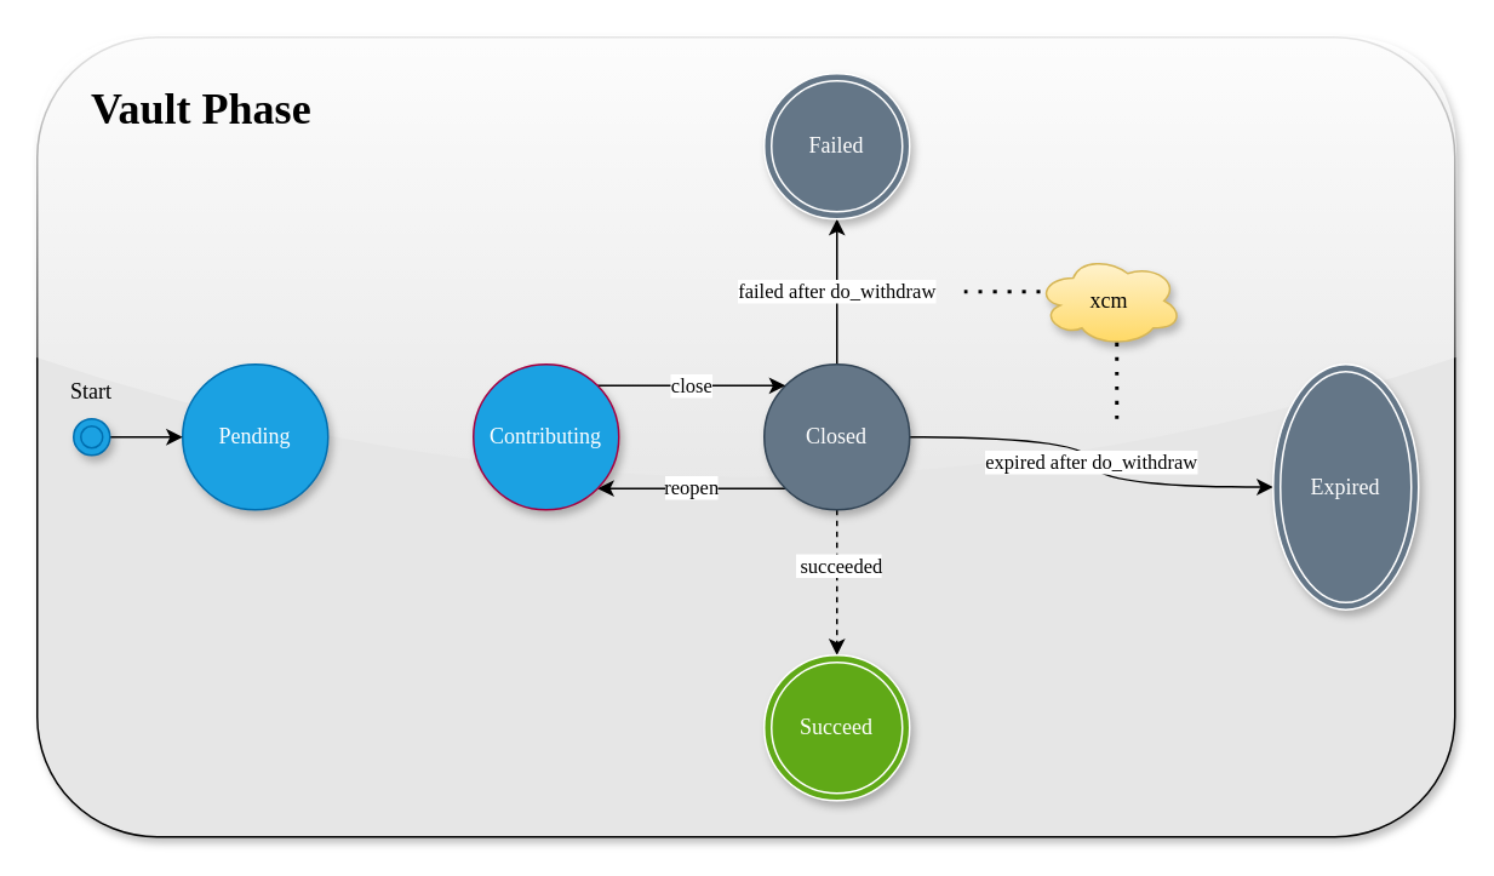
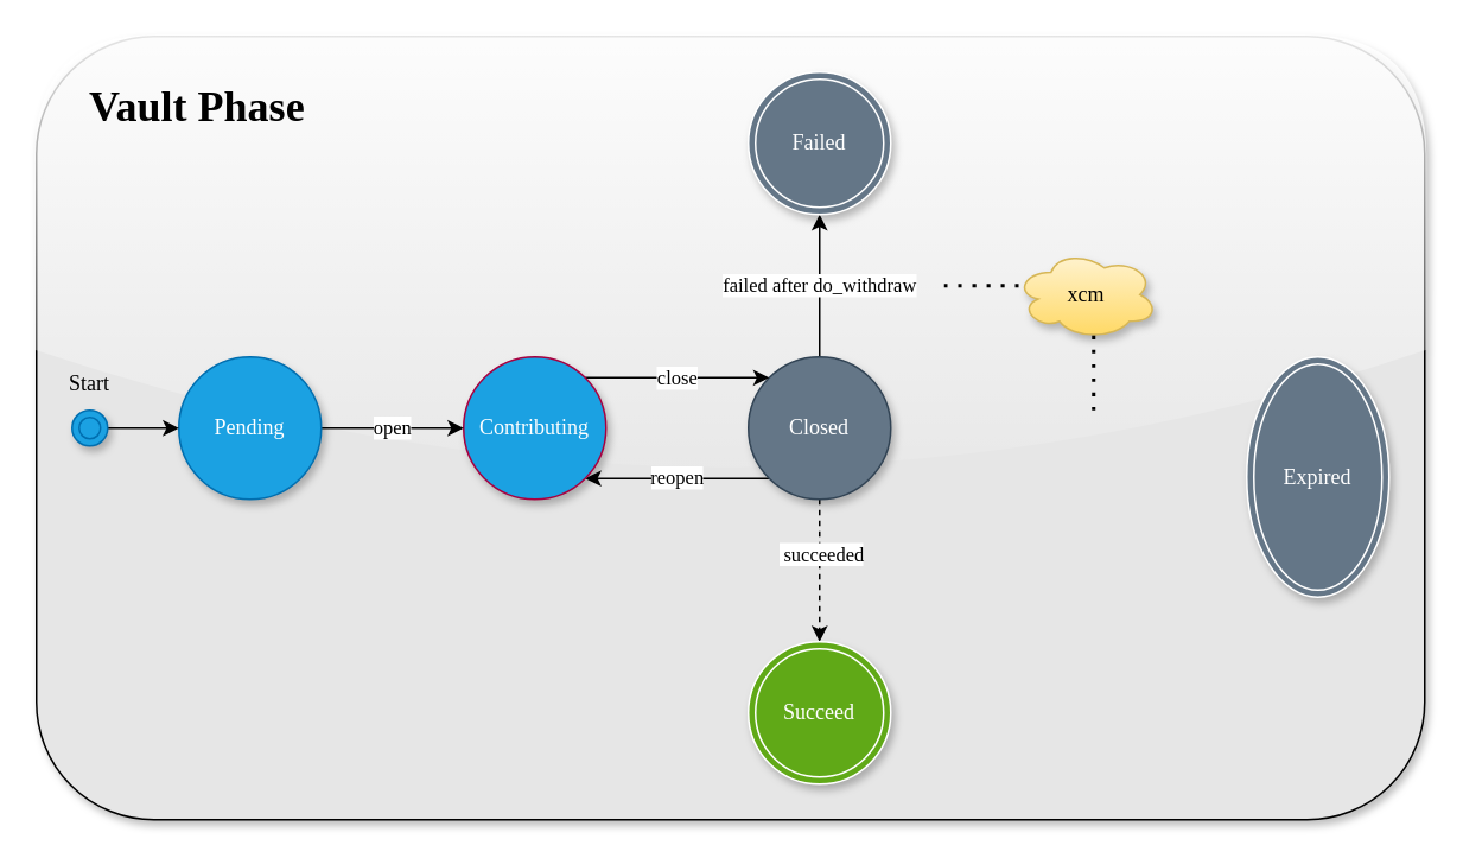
  <mxCell id="0" />
  <mxCell id="1" parent="0" />
  <mxCell id="2" value="" style="rounded=1;whiteSpace=wrap;html=1;fontFamily=Comic Sans MS;strokeColor=default;glass=1;shadow=1;sketch=0;fillColor=#E6E6E6;" vertex="1" parent="1"><mxGeometry x="20" y="20" width="780" height="440" as="geometry" /></mxCell>
  <mxCell id="3" value="reopen" style="edgeStyle=orthogonalEdgeStyle;rounded=0;orthogonalLoop=1;jettySize=auto;html=1;exitX=0;exitY=1;exitDx=0;exitDy=0;entryX=1;entryY=1;entryDx=0;entryDy=0;fontFamily=Comic Sans MS;" edge="1" parent="1" source="8" target="10"><mxGeometry relative="1" as="geometry" /></mxCell>
  <mxCell id="4" style="rounded=0;orthogonalLoop=1;jettySize=auto;html=1;exitX=0.5;exitY=1;exitDx=0;exitDy=0;entryX=0.5;entryY=0;entryDx=0;entryDy=0;fontFamily=Comic Sans MS;dashed=1;" edge="1" parent="1" source="8" target="16"><mxGeometry relative="1" as="geometry"><mxPoint x="460" y="360" as="targetPoint" /></mxGeometry></mxCell>
  <mxCell id="5" value="&amp;nbsp;succeeded" style="edgeLabel;html=1;align=center;verticalAlign=middle;resizable=0;points=[];fontFamily=Comic Sans MS;" vertex="1" connectable="0" parent="4"><mxGeometry x="-0.443" y="-9" relative="1" as="geometry"><mxPoint x="9" y="8" as="offset" /></mxGeometry></mxCell>
  <mxCell id="6" value="failed after do_withdraw" style="rounded=0;orthogonalLoop=1;jettySize=auto;html=1;exitX=0.5;exitY=0;exitDx=0;exitDy=0;fontFamily=Comic Sans MS;" edge="1" parent="1" source="8"><mxGeometry relative="1" as="geometry"><mxPoint x="460" y="120" as="targetPoint" /><mxPoint as="offset" /></mxGeometry></mxCell>
- <mxCell id="7" value="expired after do_withdraw" style="rounded=0;orthogonalLoop=1;jettySize=auto;html=1;exitX=1;exitY=0.5;exitDx=0;exitDy=0;entryX=0;entryY=0.5;entryDx=0;entryDy=0;edgeStyle=orthogonalEdgeStyle;curved=1;fontFamily=Comic Sans MS;" edge="1" parent="1" source="8" target="17"><mxGeometry relative="1" as="geometry"><mxPoint x="700" y="240" as="targetPoint" /><Array as="points" /><mxPoint as="offset" /></mxGeometry></mxCell>
  <mxCell id="8" value="Closed" style="ellipse;whiteSpace=wrap;html=1;aspect=fixed;fontFamily=Comic Sans MS;fillColor=#647687;fontColor=#ffffff;strokeColor=#314354;shadow=1;sketch=0;" vertex="1" parent="1"><mxGeometry x="420" y="200" width="80" height="80" as="geometry" /></mxCell>
  <mxCell id="9" value="close" style="edgeStyle=orthogonalEdgeStyle;curved=1;rounded=0;orthogonalLoop=1;jettySize=auto;html=1;exitX=1;exitY=0;exitDx=0;exitDy=0;entryX=0;entryY=0;entryDx=0;entryDy=0;fontFamily=Comic Sans MS;" edge="1" parent="1" source="10" target="8"><mxGeometry relative="1" as="geometry" /></mxCell>
  <mxCell id="10" value="Contributing" style="ellipse;whiteSpace=wrap;html=1;aspect=fixed;fontFamily=Comic Sans MS;fillColor=#1ba1e2;fontColor=#ffffff;strokeColor=#A50040;shadow=1;sketch=0;" vertex="1" parent="1"><mxGeometry x="260" y="200" width="80" height="80" as="geometry" /></mxCell>
+ <mxCell id="11" value="open" style="edgeStyle=orthogonalEdgeStyle;rounded=0;orthogonalLoop=1;jettySize=auto;html=1;exitX=1;exitY=0.5;exitDx=0;exitDy=0;entryX=0;entryY=0.5;entryDx=0;entryDy=0;fontFamily=Comic Sans MS;" edge="1" parent="1" source="12" target="10"><mxGeometry relative="1" as="geometry" /></mxCell>
  <mxCell id="12" value="Pending" style="ellipse;whiteSpace=wrap;html=1;aspect=fixed;fontFamily=Comic Sans MS;strokeColor=#006EAF;fillColor=#1ba1e2;fontColor=#ffffff;shadow=1;sketch=0;" vertex="1" parent="1"><mxGeometry x="100" y="200" width="80" height="80" as="geometry" /></mxCell>
  <mxCell id="13" style="edgeStyle=orthogonalEdgeStyle;curved=1;rounded=0;orthogonalLoop=1;jettySize=auto;html=1;exitX=1;exitY=0.5;exitDx=0;exitDy=0;entryX=0;entryY=0.5;entryDx=0;entryDy=0;fontFamily=Comic Sans MS;" edge="1" parent="1" source="14" target="12"><mxGeometry relative="1" as="geometry" /></mxCell>
  <mxCell id="14" value="" style="ellipse;shape=doubleEllipse;whiteSpace=wrap;html=1;aspect=fixed;fillColor=#1ba1e2;strokeColor=#006EAF;fontColor=#ffffff;fontFamily=Comic Sans MS;shadow=1;sketch=0;" vertex="1" parent="1"><mxGeometry x="40" y="230" width="20" height="20" as="geometry" /></mxCell>
  <mxCell id="15" value="Start" style="text;html=1;strokeColor=none;fillColor=none;align=center;verticalAlign=middle;whiteSpace=wrap;rounded=0;fontFamily=Comic Sans MS;" vertex="1" parent="1"><mxGeometry x="20" y="200" width="60" height="30" as="geometry" /></mxCell>
  <mxCell id="16" value="&lt;span style=&quot;color: rgb(255 , 255 , 255)&quot;&gt;Succeed&lt;/span&gt;" style="ellipse;shape=doubleEllipse;whiteSpace=wrap;html=1;aspect=fixed;shadow=1;glass=1;labelBorderColor=none;sketch=0;fontFamily=Comic Sans MS;strokeColor=#FFFFFF;fillColor=#60a917;fontColor=#ffffff;" vertex="1" parent="1"><mxGeometry x="420" y="360" width="80" height="80" as="geometry" /></mxCell>
  <mxCell id="17" value="&lt;span style=&quot;color: rgb(255 , 255 , 255)&quot;&gt;Expired&lt;/span&gt;" style="ellipse;shape=doubleEllipse;whiteSpace=wrap;html=1;aspect=fixed;shadow=1;glass=1;labelBorderColor=none;sketch=0;fontFamily=Comic Sans MS;strokeColor=#FFFFFF;fillColor=#647687;fontColor=#ffffff;" vertex="1" parent="1"><mxGeometry x="700" y="200" width="80" height="135" as="geometry" /></mxCell>
  <mxCell id="18" value="&lt;span style=&quot;color: rgb(255 , 255 , 255)&quot;&gt;Failed&lt;/span&gt;" style="ellipse;shape=doubleEllipse;whiteSpace=wrap;html=1;aspect=fixed;shadow=1;glass=1;labelBorderColor=none;sketch=0;fontFamily=Comic Sans MS;strokeColor=#FFFFFF;fillColor=#647687;fontColor=#ffffff;" vertex="1" parent="1"><mxGeometry x="420" y="40" width="80" height="80" as="geometry" /></mxCell>
  <mxCell id="19" value="Vault Phase" style="text;strokeColor=none;fillColor=none;html=1;fontSize=24;fontStyle=1;verticalAlign=middle;align=center;shadow=0;glass=1;labelBorderColor=none;sketch=0;fontFamily=Comic Sans MS;" vertex="1" parent="1"><mxGeometry x="60" y="40" width="100" height="40" as="geometry" /></mxCell>
  <mxCell id="20" value="xcm" style="ellipse;shape=cloud;whiteSpace=wrap;html=1;shadow=1;glass=1;labelBorderColor=none;sketch=0;fontFamily=Comic Sans MS;strokeColor=#d6b656;fillColor=#fff2cc;gradientColor=#ffd966;" vertex="1" parent="1"><mxGeometry x="570" y="140" width="80" height="50" as="geometry" /></mxCell>
  <mxCell id="21" value="" style="endArrow=none;dashed=1;html=1;dashPattern=1 3;strokeWidth=2;rounded=0;fontFamily=Comic Sans MS;curved=1;entryX=0.07;entryY=0.4;entryDx=0;entryDy=0;entryPerimeter=0;" edge="1" parent="1" target="20"><mxGeometry width="50" height="50" relative="1" as="geometry"><mxPoint x="530" y="160" as="sourcePoint" /><mxPoint x="570" y="160" as="targetPoint" /></mxGeometry></mxCell>
  <mxCell id="22" value="" style="endArrow=none;dashed=1;html=1;dashPattern=1 3;strokeWidth=2;rounded=0;fontFamily=Comic Sans MS;curved=1;entryX=0.55;entryY=0.95;entryDx=0;entryDy=0;entryPerimeter=0;" edge="1" parent="1" target="20"><mxGeometry width="50" height="50" relative="1" as="geometry"><mxPoint x="614" y="230" as="sourcePoint" /><mxPoint x="590" y="190" as="targetPoint" /></mxGeometry></mxCell>
